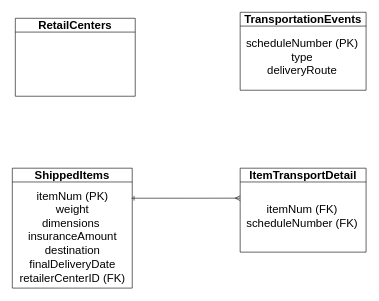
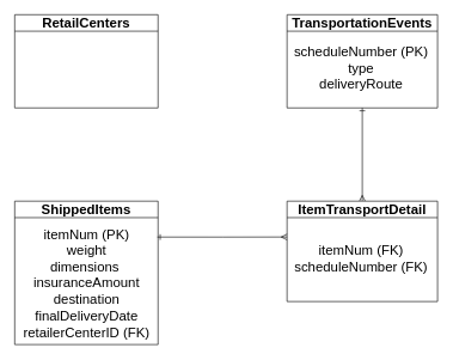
  <mxCell id="0" />
  <mxCell id="1" parent="0" />
+ <mxCell id="2" style="edgeStyle=orthogonalEdgeStyle;rounded=0;orthogonalLoop=1;jettySize=auto;html=1;exitX=0.5;exitY=1;exitDx=0;exitDy=0;entryX=0.5;entryY=0;entryDx=0;entryDy=0;fontSize=19;endArrow=ERmany;endFill=0;startArrow=ERone;startFill=0;" edge="1" parent="1" source="3" target="8"><mxGeometry relative="1" as="geometry" /></mxCell>
  <mxCell id="3" value="TransportationEvents" style="swimlane;whiteSpace=wrap;html=1;fontSize=19;" vertex="1" parent="1"><mxGeometry x="400" y="20" width="210" height="130" as="geometry" /></mxCell>
  <mxCell id="4" value="scheduleNumber (PK)&lt;div style=&quot;font-size: 19px;&quot;&gt;type&lt;/div&gt;&lt;div style=&quot;font-size: 19px;&quot;&gt;deliveryRoute&lt;/div&gt;" style="text;html=1;align=center;verticalAlign=middle;resizable=0;points=[];autosize=1;strokeColor=none;fillColor=none;fontSize=19;" vertex="1" parent="3"><mxGeometry x="-2.5" y="35" width="210" height="80" as="geometry" /></mxCell>
  <mxCell id="5" value="ShippedItems" style="swimlane;whiteSpace=wrap;html=1;fontSize=19;" vertex="1" parent="1"><mxGeometry x="20" y="280" width="200" height="200" as="geometry" /></mxCell>
  <mxCell id="6" value="itemNum (PK)&lt;div style=&quot;font-size: 19px;&quot;&gt;weight&lt;/div&gt;&lt;div style=&quot;font-size: 19px;&quot;&gt;dimensions&amp;nbsp;&lt;/div&gt;&lt;div style=&quot;font-size: 19px;&quot;&gt;insuranceAmount&lt;/div&gt;&lt;div style=&quot;font-size: 19px;&quot;&gt;destination&lt;/div&gt;&lt;div style=&quot;font-size: 19px;&quot;&gt;finalDeliveryDate&lt;/div&gt;&lt;div style=&quot;font-size: 19px;&quot;&gt;retailerCenterID (FK)&lt;/div&gt;" style="text;html=1;align=center;verticalAlign=middle;resizable=0;points=[];autosize=1;strokeColor=none;fillColor=none;fontSize=19;" vertex="1" parent="5"><mxGeometry y="30" width="200" height="170" as="geometry" /></mxCell>
- <mxCell id="7" value="RetailCenters" style="swimlane;whiteSpace=wrap;html=1;fontSize=19;" vertex="1" parent="1"><mxGeometry x="25" y="30" width="200" height="130" as="geometry" /></mxCell>
+ <mxCell id="7" value="RetailCenters" style="swimlane;whiteSpace=wrap;html=1;fontSize=19;" vertex="1" parent="1"><mxGeometry x="20" y="20" width="200" height="130" as="geometry" /></mxCell>
  <mxCell id="8" value="ItemTransportDetail" style="swimlane;whiteSpace=wrap;html=1;fontSize=19;" vertex="1" parent="1"><mxGeometry x="400" y="280" width="210" height="140" as="geometry" /></mxCell>
  <mxCell id="9" value="itemNum (FK)&lt;div&gt;scheduleNumber (FK)&lt;/div&gt;" style="text;html=1;align=center;verticalAlign=middle;resizable=0;points=[];autosize=1;strokeColor=none;fillColor=none;fontSize=19;" vertex="1" parent="8"><mxGeometry x="-2.5" y="50" width="210" height="60" as="geometry" /></mxCell>
  <mxCell id="10" style="edgeStyle=orthogonalEdgeStyle;rounded=0;orthogonalLoop=1;jettySize=auto;html=1;endArrow=ERmany;endFill=0;startArrow=ERone;startFill=0;exitX=0.995;exitY=0.118;exitDx=0;exitDy=0;exitPerimeter=0;" edge="1" parent="1" source="6"><mxGeometry relative="1" as="geometry"><mxPoint x="400" y="330" as="targetPoint" /><mxPoint x="223.97" y="331.93" as="sourcePoint" /></mxGeometry></mxCell>
